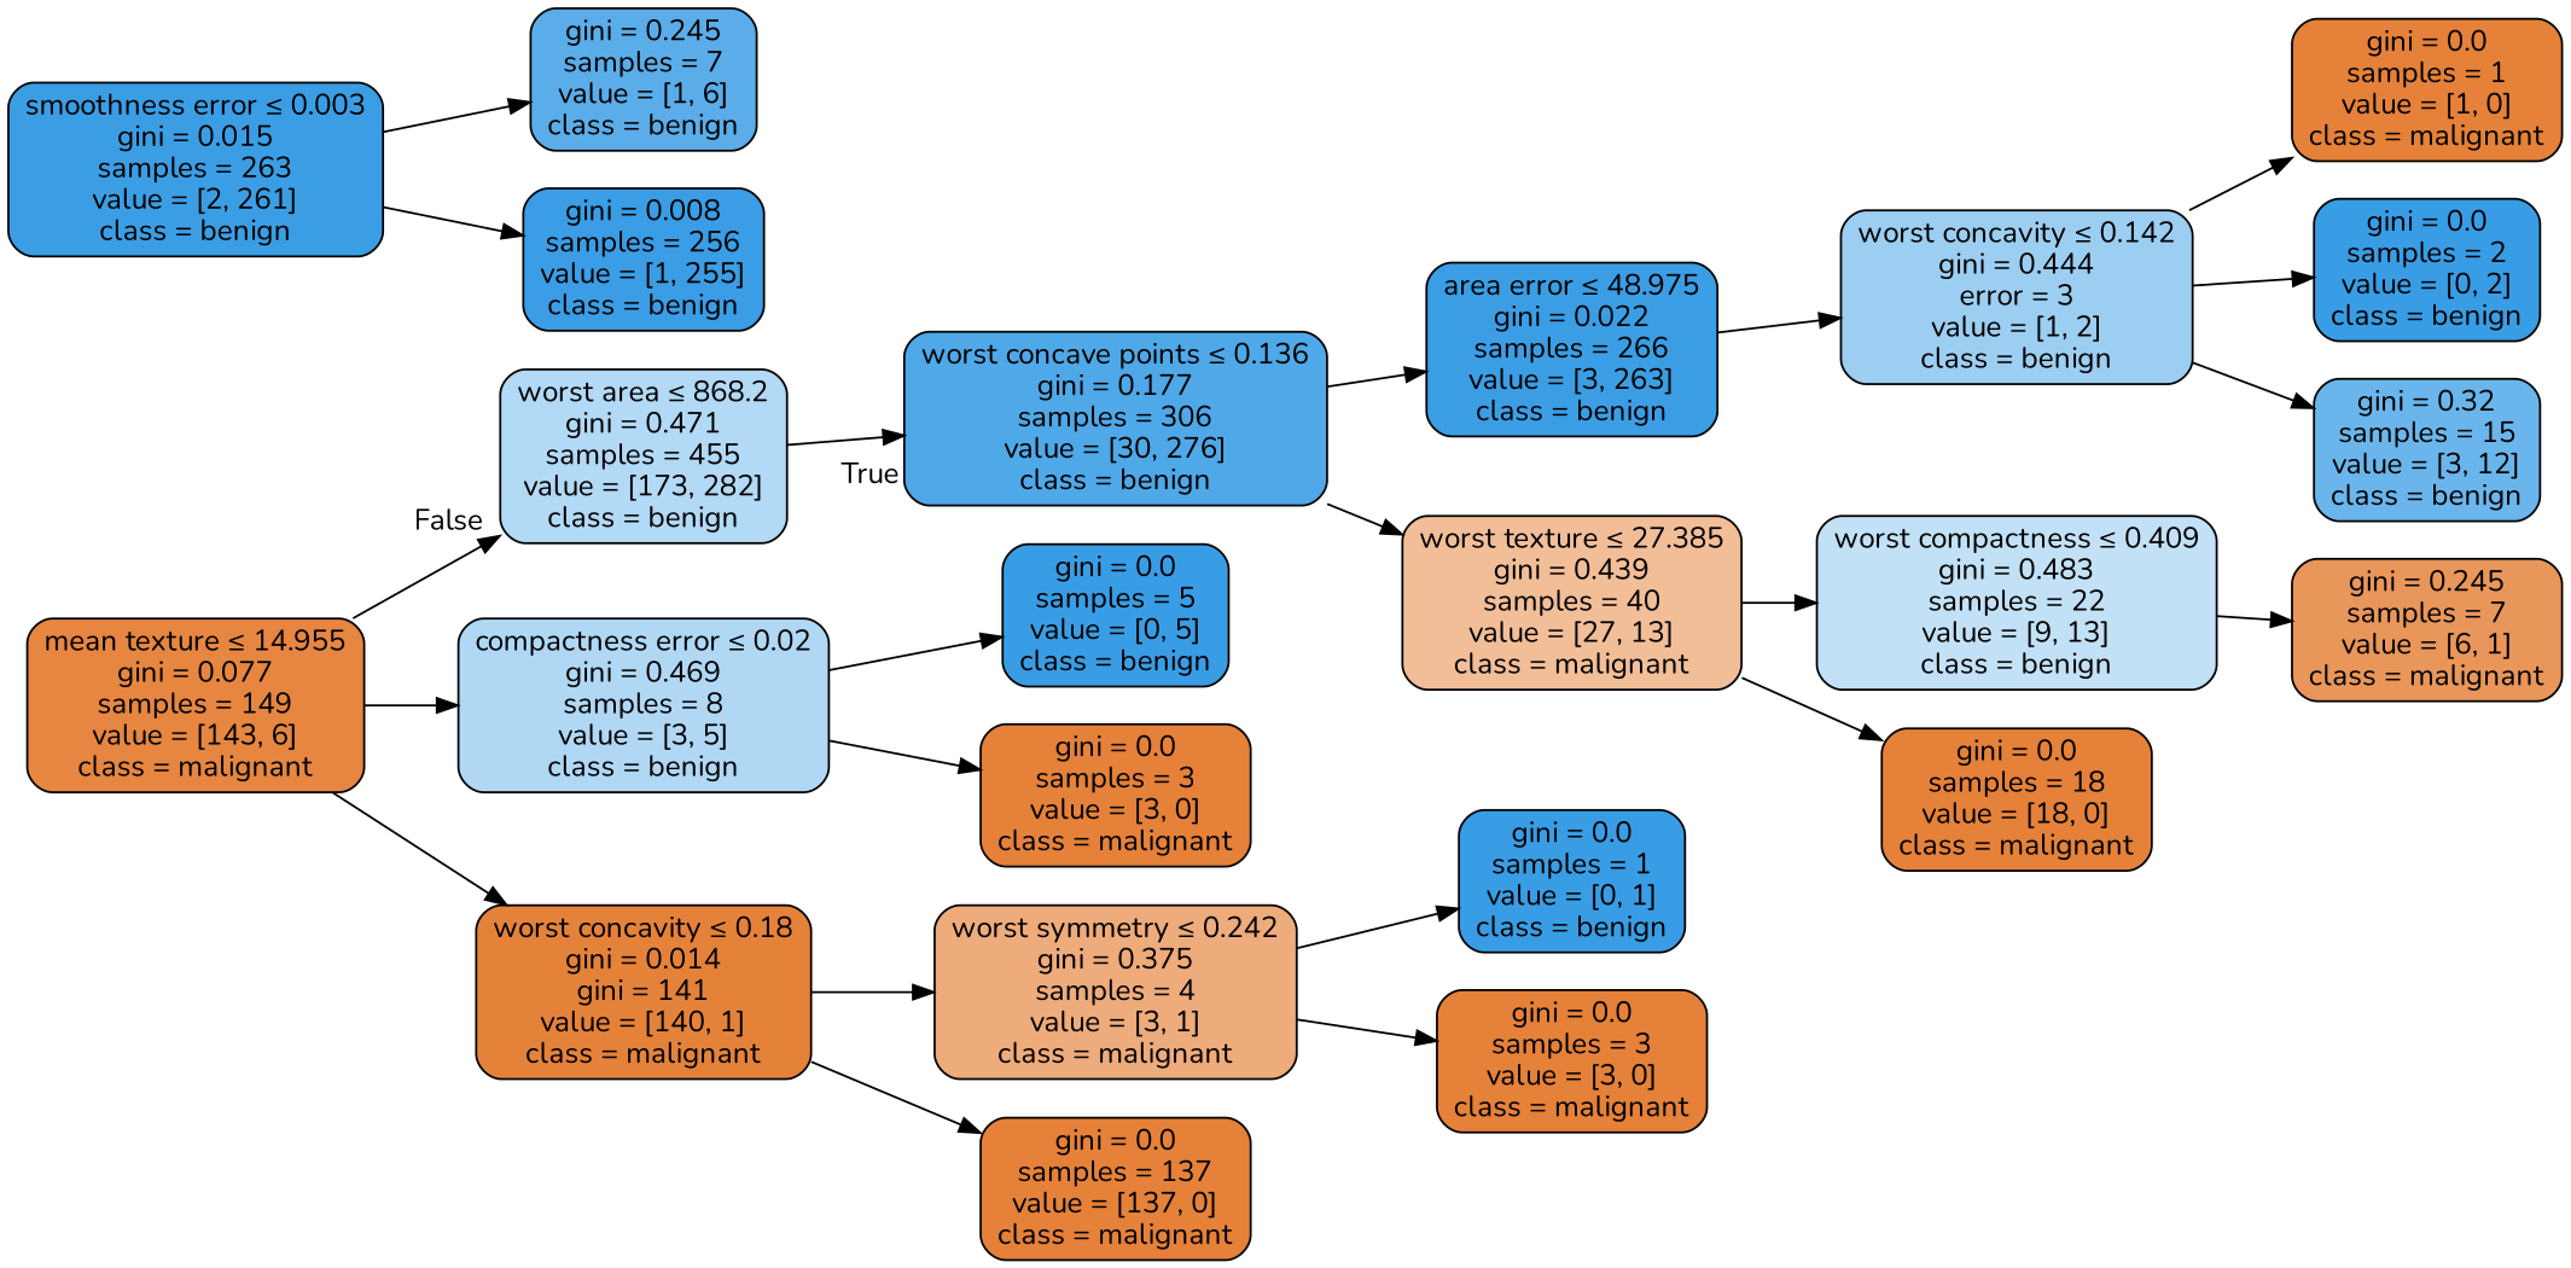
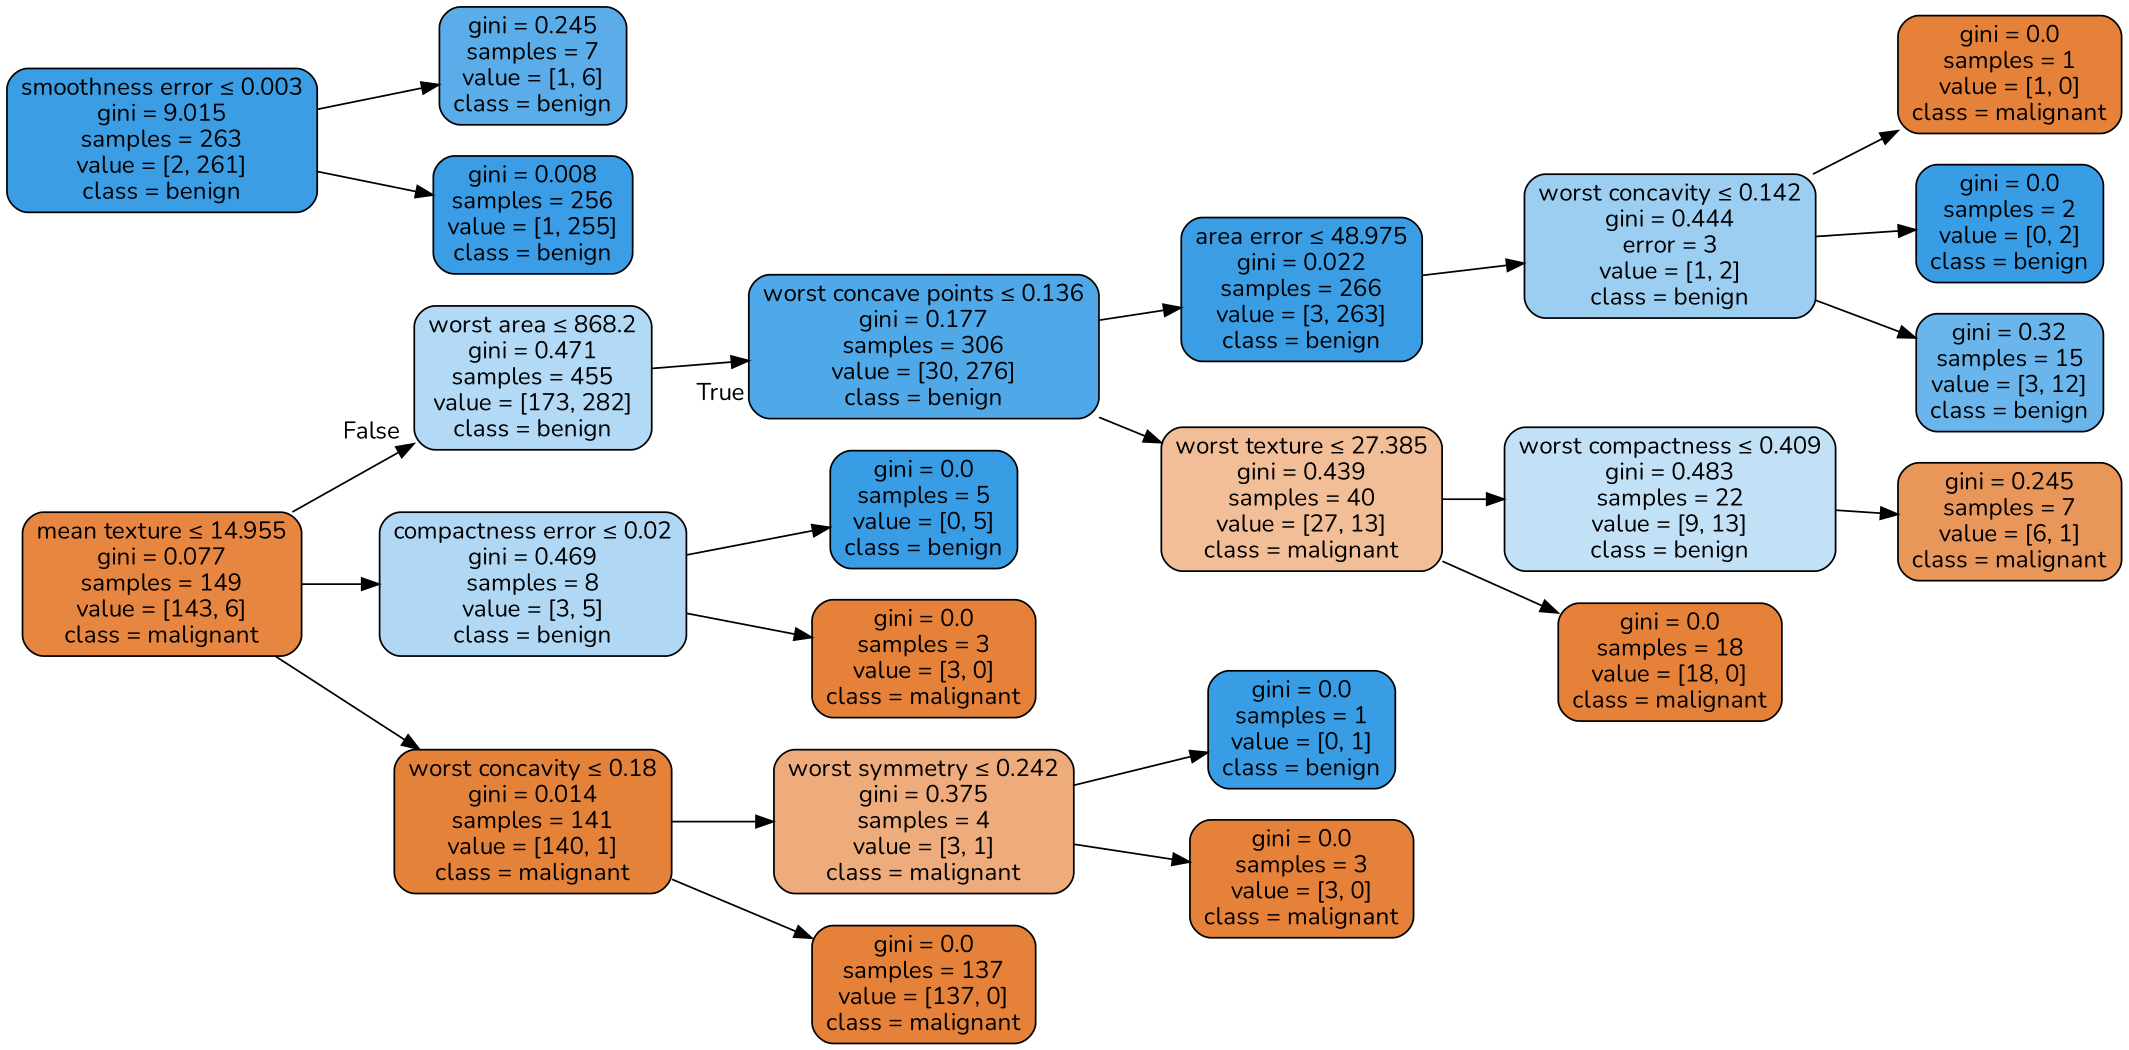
  digraph {
    fontname=Nunito
    rankdir=LR
    node [color=black fillcolor="#e58139" fontname=Nunito shape=box style="filled, rounded"]
    edge [fontname=Nunito]
    n1 [fillcolor="#b2d9f5" label=<worst area &le; 868.2<br/>gini = 0.471<br/>samples = 455<br/>value = [173, 282]<br/>class = benign>]
    n2 [fillcolor="#4fa8e8" label=<worst concave points &le; 0.136<br/>gini = 0.177<br/>samples = 306<br/>value = [30, 276]<br/>class = benign>]
    n3 [fillcolor="#3b9ee5" label=<area error &le; 48.975<br/>gini = 0.022<br/>samples = 266<br/>value = [3, 263]<br/>class = benign>]
    n4 [fillcolor="#f2be98" label=<worst texture &le; 27.385<br/>gini = 0.439<br/>samples = 40<br/>value = [27, 13]<br/>class = malignant>]
    n5 [fillcolor="#e68641" label=<mean texture &le; 14.955<br/>gini = 0.077<br/>samples = 149<br/>value = [143, 6]<br/>class = malignant>]
    n6 [fillcolor="#b0d8f5" label=<compactness error &le; 0.02<br/>gini = 0.469<br/>samples = 8<br/>value = [3, 5]<br/>class = benign>]
-   n7 [fillcolor="#e5823a" label=<worst concavity &le; 0.18<br/>gini = 0.014<br/>gini = 141<br/>value = [140, 1]<br/>class = malignant>]
+   n7 [fillcolor="#e5823a" label=<worst concavity &le; 0.18<br/>gini = 0.014<br/>samples = 141<br/>value = [140, 1]<br/>class = malignant>]
    n8 [fillcolor="#9ccef2" label=<worst concavity &le; 0.142<br/>gini = 0.444<br/>error = 3<br/>value = [1, 2]<br/>class = benign>]
    n9 [fillcolor="#c2e1f7" label=<worst compactness &le; 0.409<br/>gini = 0.483<br/>samples = 22<br/>value = [9, 13]<br/>class = benign>]
    n10 [label=<gini = 0.0<br/>samples = 18<br/>value = [18, 0]<br/>class = malignant>]
-   n11 [fillcolor="#3b9ee5" label=<smoothness error &le; 0.003<br/>gini = 0.015<br/>samples = 263<br/>value = [2, 261]<br/>class = benign>]
+   n11 [fillcolor="#3b9ee5" label=<smoothness error &le; 0.003<br/>gini = 9.015<br/>samples = 263<br/>value = [2, 261]<br/>class = benign>]
    n12 [fillcolor="#5aade9" label=<gini = 0.245<br/>samples = 7<br/>value = [1, 6]<br/>class = benign>]
    n13 [fillcolor="#3a9de5" label=<gini = 0.008<br/>samples = 256<br/>value = [1, 255]<br/>class = benign>]
    n14 [label=<gini = 0.0<br/>samples = 1<br/>value = [1, 0]<br/>class = malignant>]
    n15 [fillcolor="#399de5" label=<gini = 0.0<br/>samples = 2<br/>value = [0, 2]<br/>class = benign>]
    n16 [fillcolor="#6ab6ec" label=<gini = 0.32<br/>samples = 15<br/>value = [3, 12]<br/>class = benign>]
    n17 [fillcolor="#e9965a" label=<gini = 0.245<br/>samples = 7<br/>value = [6, 1]<br/>class = malignant>]
    n18 [fillcolor="#399de5" label=<gini = 0.0<br/>samples = 5<br/>value = [0, 5]<br/>class = benign>]
    n19 [label=<gini = 0.0<br/>samples = 3<br/>value = [3, 0]<br/>class = malignant>]
    n20 [fillcolor="#eeab7b" label=<worst symmetry &le; 0.242<br/>gini = 0.375<br/>samples = 4<br/>value = [3, 1]<br/>class = malignant>]
    n21 [label=<gini = 0.0<br/>samples = 137<br/>value = [137, 0]<br/>class = malignant>]
    n22 [fillcolor="#399de5" label=<gini = 0.0<br/>samples = 1<br/>value = [0, 1]<br/>class = benign>]
    n23 [label=<gini = 0.0<br/>samples = 3<br/>value = [3, 0]<br/>class = malignant>]
    n1 -> n2 [headlabel=True labelangle=45 labeldistance=2.5]
    n2 -> n3
    n2 -> n4
    n3 -> n8
    n4 -> n9
    n4 -> n10
    n5 -> n1 [headlabel=False labelangle=-45 labeldistance=2.5]
    n5 -> n6
    n5 -> n7
    n6 -> n18
    n6 -> n19
    n7 -> n20
    n7 -> n21
    n8 -> n14
    n8 -> n15
    n8 -> n16
    n9 -> n17
    n11 -> n12
    n11 -> n13
    n20 -> n22
    n20 -> n23
  }
